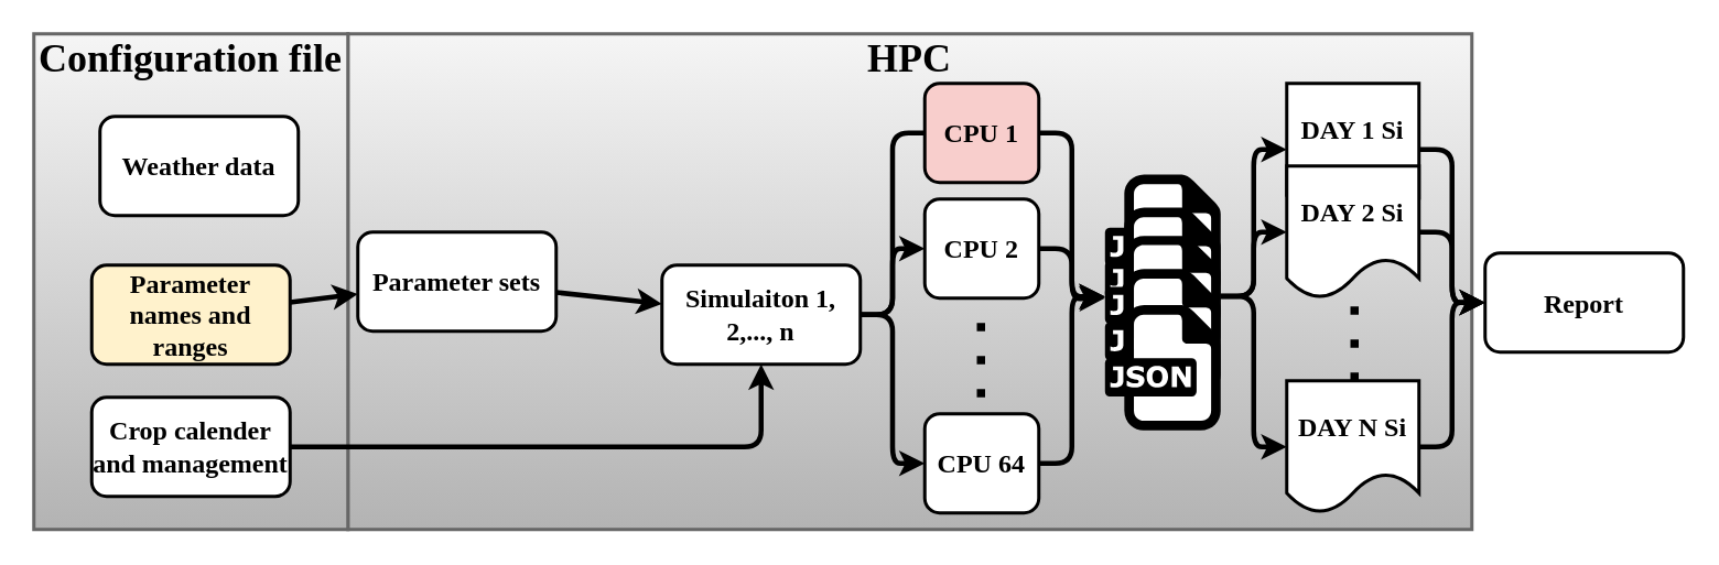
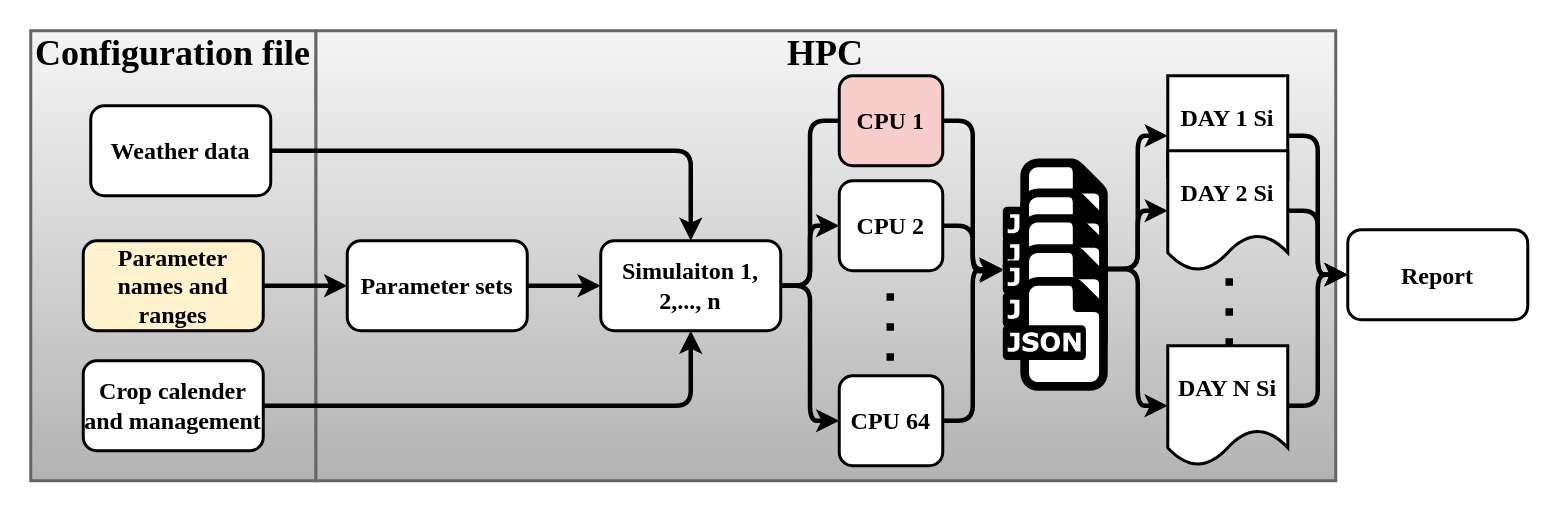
  <mxCell id="0" />
  <mxCell id="1" parent="0" />
  <mxCell id="2" value="&lt;h2&gt;HPC&lt;/h2&gt;" style="rounded=0;whiteSpace=wrap;html=1;strokeWidth=2;fontFamily=Times New Roman;fontSize=16;labelPosition=center;verticalLabelPosition=top;align=center;verticalAlign=bottom;textDirection=ltr;spacing=-50;fillColor=#f5f5f5;gradientColor=#b3b3b3;strokeColor=#666666;" vertex="1" parent="1"><mxGeometry x="210" y="20" width="680" height="300" as="geometry" /></mxCell>
  <mxCell id="3" value="&lt;h2&gt;Configuration file&lt;/h2&gt;" style="rounded=0;whiteSpace=wrap;html=1;strokeWidth=2;fontFamily=Times New Roman;fontSize=16;labelPosition=center;verticalLabelPosition=top;align=center;verticalAlign=bottom;textDirection=ltr;spacing=-50;fillColor=#f5f5f5;gradientColor=#b3b3b3;strokeColor=#666666;" vertex="1" parent="1"><mxGeometry x="20" y="20" width="190" height="300" as="geometry" /></mxCell>
+ <mxCell id="4" style="edgeStyle=orthogonalEdgeStyle;html=1;exitX=1;exitY=0.5;exitDx=0;exitDy=0;entryX=0.5;entryY=0;entryDx=0;entryDy=0;fontFamily=Times New Roman;fontSize=16;strokeWidth=3;" edge="1" parent="1" source="5" target="15"><mxGeometry relative="1" as="geometry" /></mxCell>
  <mxCell id="5" value="Weather data" style="rounded=1;whiteSpace=wrap;html=1;strokeWidth=2;fontSize=16;fontFamily=Times New Roman;fontStyle=1" vertex="1" parent="1"><mxGeometry x="60" y="70" width="120" height="60" as="geometry" /></mxCell>
  <mxCell id="6" value="" style="edgeStyle=none;html=1;fontFamily=Times New Roman;fontSize=16;strokeWidth=3;" edge="1" parent="1" source="7" target="11"><mxGeometry relative="1" as="geometry" /></mxCell>
  <mxCell id="7" value="Parameter names and ranges" style="rounded=1;whiteSpace=wrap;html=1;strokeWidth=2;fontSize=16;fontFamily=Times New Roman;fontStyle=1;fillColor=#fff2cc;" vertex="1" parent="1"><mxGeometry x="55" y="160" width="120" height="60" as="geometry" /></mxCell>
  <mxCell id="8" style="edgeStyle=orthogonalEdgeStyle;html=1;exitX=1;exitY=0.5;exitDx=0;exitDy=0;entryX=0.5;entryY=1;entryDx=0;entryDy=0;fontFamily=Times New Roman;fontSize=16;strokeWidth=3;" edge="1" parent="1" source="9" target="15"><mxGeometry relative="1" as="geometry" /></mxCell>
  <mxCell id="9" value="Crop calender and management" style="rounded=1;whiteSpace=wrap;html=1;strokeWidth=2;fontSize=16;fontFamily=Times New Roman;fontStyle=1" vertex="1" parent="1"><mxGeometry x="55" y="240" width="120" height="60" as="geometry" /></mxCell>
  <mxCell id="10" value="" style="edgeStyle=none;html=1;fontFamily=Times New Roman;fontSize=16;strokeWidth=3;" edge="1" parent="1" source="11" target="15"><mxGeometry relative="1" as="geometry" /></mxCell>
- <mxCell id="11" value="Parameter sets" style="rounded=1;whiteSpace=wrap;html=1;strokeWidth=2;fontSize=16;fontFamily=Times New Roman;fontStyle=1" vertex="1" parent="1"><mxGeometry x="216" y="140" width="120" height="60" as="geometry" /></mxCell>
+ <mxCell id="11" value="Parameter sets" style="rounded=1;whiteSpace=wrap;html=1;strokeWidth=2;fontSize=16;fontFamily=Times New Roman;fontStyle=1" vertex="1" parent="1"><mxGeometry x="231" y="160" width="120" height="60" as="geometry" /></mxCell>
  <mxCell id="12" value="" style="edgeStyle=orthogonalEdgeStyle;html=1;fontFamily=Times New Roman;fontSize=16;entryX=0;entryY=0.5;entryDx=0;entryDy=0;strokeWidth=3;endArrow=none;" edge="1" parent="1" source="15" target="17"><mxGeometry relative="1" as="geometry" /></mxCell>
  <mxCell id="13" style="edgeStyle=orthogonalEdgeStyle;html=1;exitX=1;exitY=0.5;exitDx=0;exitDy=0;entryX=0;entryY=0.5;entryDx=0;entryDy=0;strokeWidth=3;fontFamily=Times New Roman;fontSize=16;" edge="1" parent="1" source="15" target="19"><mxGeometry relative="1" as="geometry" /></mxCell>
  <mxCell id="14" style="edgeStyle=orthogonalEdgeStyle;html=1;exitX=1;exitY=0.5;exitDx=0;exitDy=0;entryX=0;entryY=0.5;entryDx=0;entryDy=0;strokeWidth=3;fontFamily=Times New Roman;fontSize=16;" edge="1" parent="1" source="15" target="22"><mxGeometry relative="1" as="geometry" /></mxCell>
  <mxCell id="15" value="Simulaiton 1, 2,..., n" style="rounded=1;whiteSpace=wrap;html=1;strokeWidth=2;fontSize=16;fontFamily=Times New Roman;fontStyle=1" vertex="1" parent="1"><mxGeometry x="400" y="160" width="120" height="60" as="geometry" /></mxCell>
  <mxCell id="16" style="edgeStyle=orthogonalEdgeStyle;html=1;exitX=1;exitY=0.5;exitDx=0;exitDy=0;strokeWidth=3;fontFamily=Times New Roman;fontSize=16;" edge="1" parent="1" source="17" target="26"><mxGeometry relative="1" as="geometry"><Array as="points"><mxPoint x="648" y="80" /><mxPoint x="648" y="179" /></Array></mxGeometry></mxCell>
  <mxCell id="17" value="CPU 1" style="rounded=1;whiteSpace=wrap;html=1;strokeWidth=2;fontSize=16;fontFamily=Times New Roman;fontStyle=1;fillColor=#f8cecc;" vertex="1" parent="1"><mxGeometry x="559" y="50" width="69" height="60" as="geometry" /></mxCell>
  <mxCell id="18" style="edgeStyle=orthogonalEdgeStyle;html=1;exitX=1;exitY=0.5;exitDx=0;exitDy=0;strokeWidth=3;fontFamily=Times New Roman;fontSize=16;" edge="1" parent="1" source="19"><mxGeometry relative="1" as="geometry"><mxPoint x="668" y="180" as="targetPoint" /></mxGeometry></mxCell>
  <mxCell id="19" value="CPU 2" style="rounded=1;whiteSpace=wrap;html=1;strokeWidth=2;fontSize=16;fontFamily=Times New Roman;fontStyle=1" vertex="1" parent="1"><mxGeometry x="559" y="120" width="69" height="60" as="geometry" /></mxCell>
  <mxCell id="20" value="" style="endArrow=none;dashed=1;html=1;dashPattern=1 3;strokeWidth=5;fontFamily=Times New Roman;fontSize=16;spacing=3;" edge="1" parent="1"><mxGeometry width="50" height="50" relative="1" as="geometry"><mxPoint x="593" y="240" as="sourcePoint" /><mxPoint x="593" y="190" as="targetPoint" /></mxGeometry></mxCell>
  <mxCell id="21" style="edgeStyle=orthogonalEdgeStyle;html=1;exitX=1;exitY=0.5;exitDx=0;exitDy=0;strokeWidth=3;fontFamily=Times New Roman;fontSize=16;" edge="1" parent="1" source="22" target="26"><mxGeometry relative="1" as="geometry"><Array as="points"><mxPoint x="648" y="280" /><mxPoint x="648" y="179" /></Array></mxGeometry></mxCell>
  <mxCell id="22" value="CPU 64" style="rounded=1;whiteSpace=wrap;html=1;strokeWidth=2;fontSize=16;fontFamily=Times New Roman;fontStyle=1" vertex="1" parent="1"><mxGeometry x="559" y="250" width="69" height="60" as="geometry" /></mxCell>
  <mxCell id="23" value="" style="group" vertex="1" connectable="0" parent="1"><mxGeometry x="668" y="105.2" width="70" height="154.8" as="geometry" /></mxCell>
  <mxCell id="24" value="" style="dashed=0;outlineConnect=0;html=1;align=center;labelPosition=center;verticalLabelPosition=bottom;verticalAlign=top;shape=mxgraph.weblogos.json;strokeWidth=2;fontFamily=Times New Roman;fontSize=16;" vertex="1" parent="23"><mxGeometry width="70" height="75.8" as="geometry" /></mxCell>
  <mxCell id="25" value="" style="dashed=0;outlineConnect=0;html=1;align=center;labelPosition=center;verticalLabelPosition=bottom;verticalAlign=top;shape=mxgraph.weblogos.json;strokeWidth=2;fontFamily=Times New Roman;fontSize=16;" vertex="1" parent="23"><mxGeometry y="20" width="70" height="75.8" as="geometry" /></mxCell>
  <mxCell id="26" value="" style="dashed=0;outlineConnect=0;html=1;align=center;labelPosition=center;verticalLabelPosition=bottom;verticalAlign=top;shape=mxgraph.weblogos.json;strokeWidth=2;fontFamily=Times New Roman;fontSize=16;" vertex="1" parent="23"><mxGeometry y="37.1" width="70" height="72.9" as="geometry" /></mxCell>
  <mxCell id="27" value="" style="dashed=0;outlineConnect=0;html=1;align=center;labelPosition=center;verticalLabelPosition=bottom;verticalAlign=top;shape=mxgraph.weblogos.json;strokeWidth=2;fontFamily=Times New Roman;fontSize=16;" vertex="1" parent="23"><mxGeometry y="57.1" width="70" height="75.8" as="geometry" /></mxCell>
  <mxCell id="28" value="" style="dashed=0;outlineConnect=0;html=1;align=center;labelPosition=center;verticalLabelPosition=bottom;verticalAlign=top;shape=mxgraph.weblogos.json;strokeWidth=2;fontFamily=Times New Roman;fontSize=16;" vertex="1" parent="23"><mxGeometry y="79" width="70" height="75.8" as="geometry" /></mxCell>
  <mxCell id="29" style="edgeStyle=orthogonalEdgeStyle;html=1;exitX=1;exitY=0.5;exitDx=0;exitDy=0;entryX=0;entryY=0.5;entryDx=0;entryDy=0;strokeWidth=3;fontFamily=Times New Roman;fontSize=16;" edge="1" parent="1" source="30" target="39"><mxGeometry relative="1" as="geometry" /></mxCell>
  <mxCell id="30" value="DAY 1 Si" style="shape=document;whiteSpace=wrap;html=1;boundedLbl=1;shadow=0;sketch=0;fillStyle=solid;strokeColor=default;strokeWidth=2;fontFamily=Times New Roman;fontSize=16;fillColor=default;gradientColor=none;gradientDirection=north;rounded=1;fontStyle=1;" vertex="1" parent="1"><mxGeometry x="778" y="50" width="80" height="80" as="geometry" /></mxCell>
  <mxCell id="31" style="edgeStyle=orthogonalEdgeStyle;html=1;entryX=0;entryY=0.5;entryDx=0;entryDy=0;strokeWidth=3;fontFamily=Times New Roman;fontSize=16;" edge="1" parent="1" source="26" target="30"><mxGeometry relative="1" as="geometry" /></mxCell>
  <mxCell id="32" style="edgeStyle=orthogonalEdgeStyle;html=1;entryX=0;entryY=0.5;entryDx=0;entryDy=0;strokeWidth=3;fontFamily=Times New Roman;fontSize=16;" edge="1" parent="1" source="33" target="39"><mxGeometry relative="1" as="geometry" /></mxCell>
  <mxCell id="33" value="DAY 2&amp;nbsp;&lt;span style=&quot;color: rgba(0, 0, 0, 0); font-family: monospace; font-size: 0px; font-weight: 400; text-align: start;&quot;&gt;%3CmxGraphModel%3E%3Croot%3E%3CmxCell%20id%3D%220%22%2F%3E%3CmxCell%20id%3D%221%22%20parent%3D%220%22%2F%3E%3CmxCell%20id%3D%222%22%20value%3D%22DAY%201%22%20style%3D%22shape%3Ddocument%3BwhiteSpace%3Dwrap%3Bhtml%3D1%3BboundedLbl%3D1%3Bshadow%3D0%3Bsketch%3D0%3BfillStyle%3Dsolid%3BstrokeColor%3Ddefault%3BstrokeWidth%3D2%3BfontFamily%3DTimes%20New%20Roman%3BfontSize%3D16%3BfillColor%3Ddefault%3BgradientColor%3Dnone%3BgradientDirection%3Dnorth%3Brounded%3D1%3BfontStyle%3D1%3B%22%20vertex%3D%221%22%20parent%3D%221%22%3E%3CmxGeometry%20x%3D%22800%22%20y%3D%22190%22%20width%3D%22120%22%20height%3D%2280%22%20as%3D%22geometry%22%2F%3E%3C%2FmxCell%3E%3C%2Froot%3E%3C%2FmxGraphModel%3E&amp;nbsp;&lt;/span&gt;Si" style="shape=document;whiteSpace=wrap;html=1;boundedLbl=1;shadow=0;sketch=0;fillStyle=solid;strokeColor=default;strokeWidth=2;fontFamily=Times New Roman;fontSize=16;fillColor=default;gradientColor=none;gradientDirection=north;rounded=1;fontStyle=1;" vertex="1" parent="1"><mxGeometry x="778" y="100" width="80" height="80" as="geometry" /></mxCell>
  <mxCell id="34" style="edgeStyle=orthogonalEdgeStyle;html=1;entryX=0;entryY=0.5;entryDx=0;entryDy=0;strokeWidth=3;fontFamily=Times New Roman;fontSize=16;" edge="1" parent="1" source="35" target="39"><mxGeometry relative="1" as="geometry" /></mxCell>
  <mxCell id="35" value="DAY N Si&lt;span style=&quot;color: rgba(0, 0, 0, 0); font-family: monospace; font-size: 0px; font-weight: 400; text-align: start;&quot;&gt;%3CmxGraphModel%3E%3Croot%3E%3CmxCell%20id%3D%220%22%2F%3E%3CmxCell%20id%3D%221%22%20parent%3D%220%22%2F%3E%3CmxCell%20id%3D%222%22%20value%3D%22DAY%201%22%20style%3D%22shape%3Ddocument%3BwhiteSpace%3Dwrap%3Bhtml%3D1%3BboundedLbl%3D1%3Bshadow%3D0%3Bsketch%3D0%3BfillStyle%3Dsolid%3BstrokeColor%3Ddefault%3BstrokeWidth%3D2%3BfontFamily%3DTimes%20New%20Roman%3BfontSize%3D16%3BfillColor%3Ddefault%3BgradientColor%3Dnone%3BgradientDirection%3Dnorth%3Brounded%3D1%3BfontStyle%3D1%3B%22%20vertex%3D%221%22%20parent%3D%221%22%3E%3CmxGeometry%20x%3D%22800%22%20y%3D%22190%22%20width%3D%22120%22%20height%3D%2280%22%20as%3D%22geometry%22%2F%3E%3C%2FmxCell%3E%3C%2Froot%3E%3C%2FmxGraphModel%3&amp;nbsp;&lt;/span&gt;" style="shape=document;whiteSpace=wrap;html=1;boundedLbl=1;shadow=0;sketch=0;fillStyle=solid;strokeColor=default;strokeWidth=2;fontFamily=Times New Roman;fontSize=16;fillColor=default;gradientColor=none;gradientDirection=north;rounded=1;fontStyle=1;" vertex="1" parent="1"><mxGeometry x="778" y="230" width="80" height="80" as="geometry" /></mxCell>
  <mxCell id="36" value="" style="endArrow=none;dashed=1;html=1;dashPattern=1 3;strokeWidth=5;fontFamily=Times New Roman;fontSize=16;spacing=3;" edge="1" parent="1"><mxGeometry width="50" height="50" relative="1" as="geometry"><mxPoint x="819" y="230" as="sourcePoint" /><mxPoint x="819" y="180" as="targetPoint" /></mxGeometry></mxCell>
  <mxCell id="37" style="edgeStyle=orthogonalEdgeStyle;html=1;strokeWidth=3;fontFamily=Times New Roman;fontSize=16;" edge="1" parent="1" source="26" target="33"><mxGeometry relative="1" as="geometry" /></mxCell>
  <mxCell id="38" style="edgeStyle=orthogonalEdgeStyle;html=1;entryX=0;entryY=0.5;entryDx=0;entryDy=0;strokeWidth=3;fontFamily=Times New Roman;fontSize=16;" edge="1" parent="1" source="26" target="35"><mxGeometry relative="1" as="geometry" /></mxCell>
  <mxCell id="39" value="Report" style="rounded=1;whiteSpace=wrap;html=1;strokeWidth=2;fontSize=16;fontFamily=Times New Roman;fontStyle=1" vertex="1" parent="1"><mxGeometry x="898" y="152.6" width="120" height="60" as="geometry" /></mxCell>
